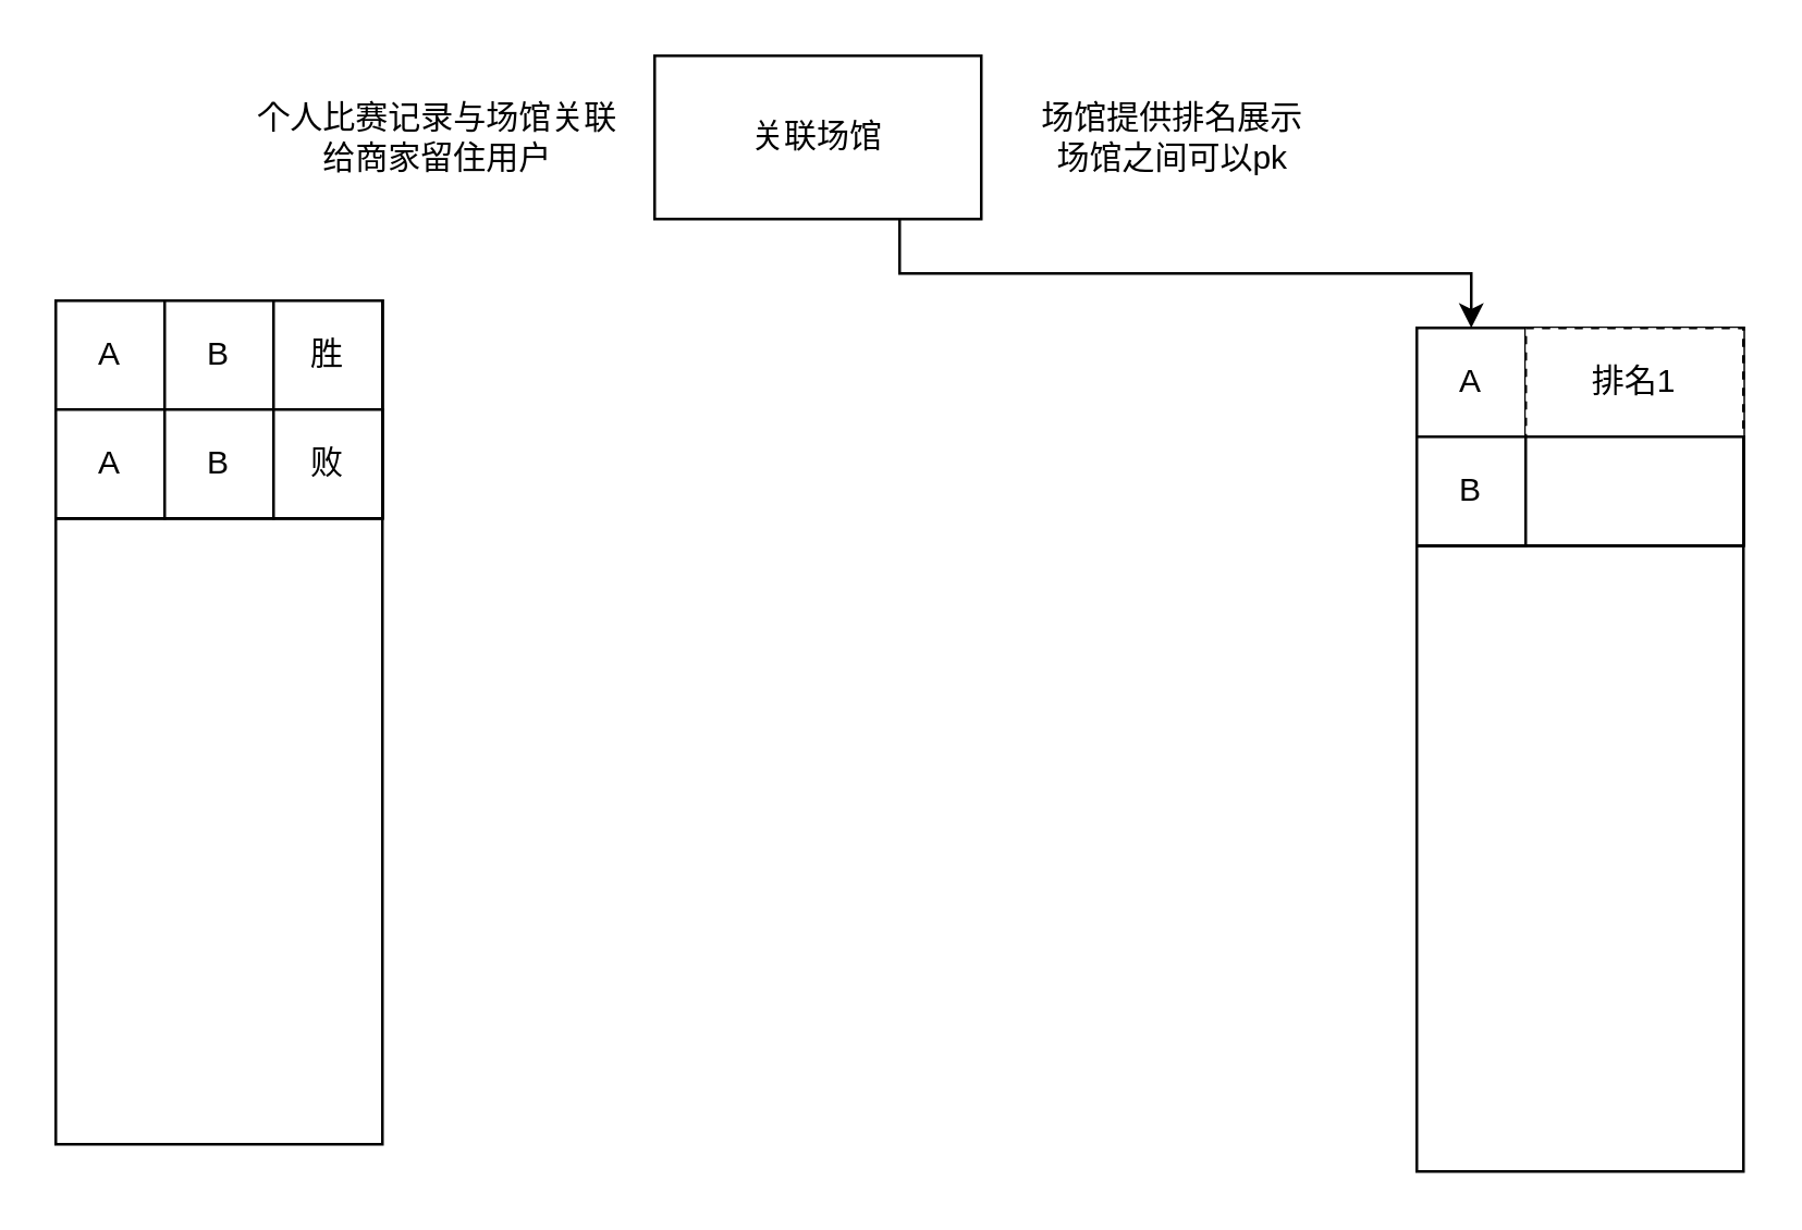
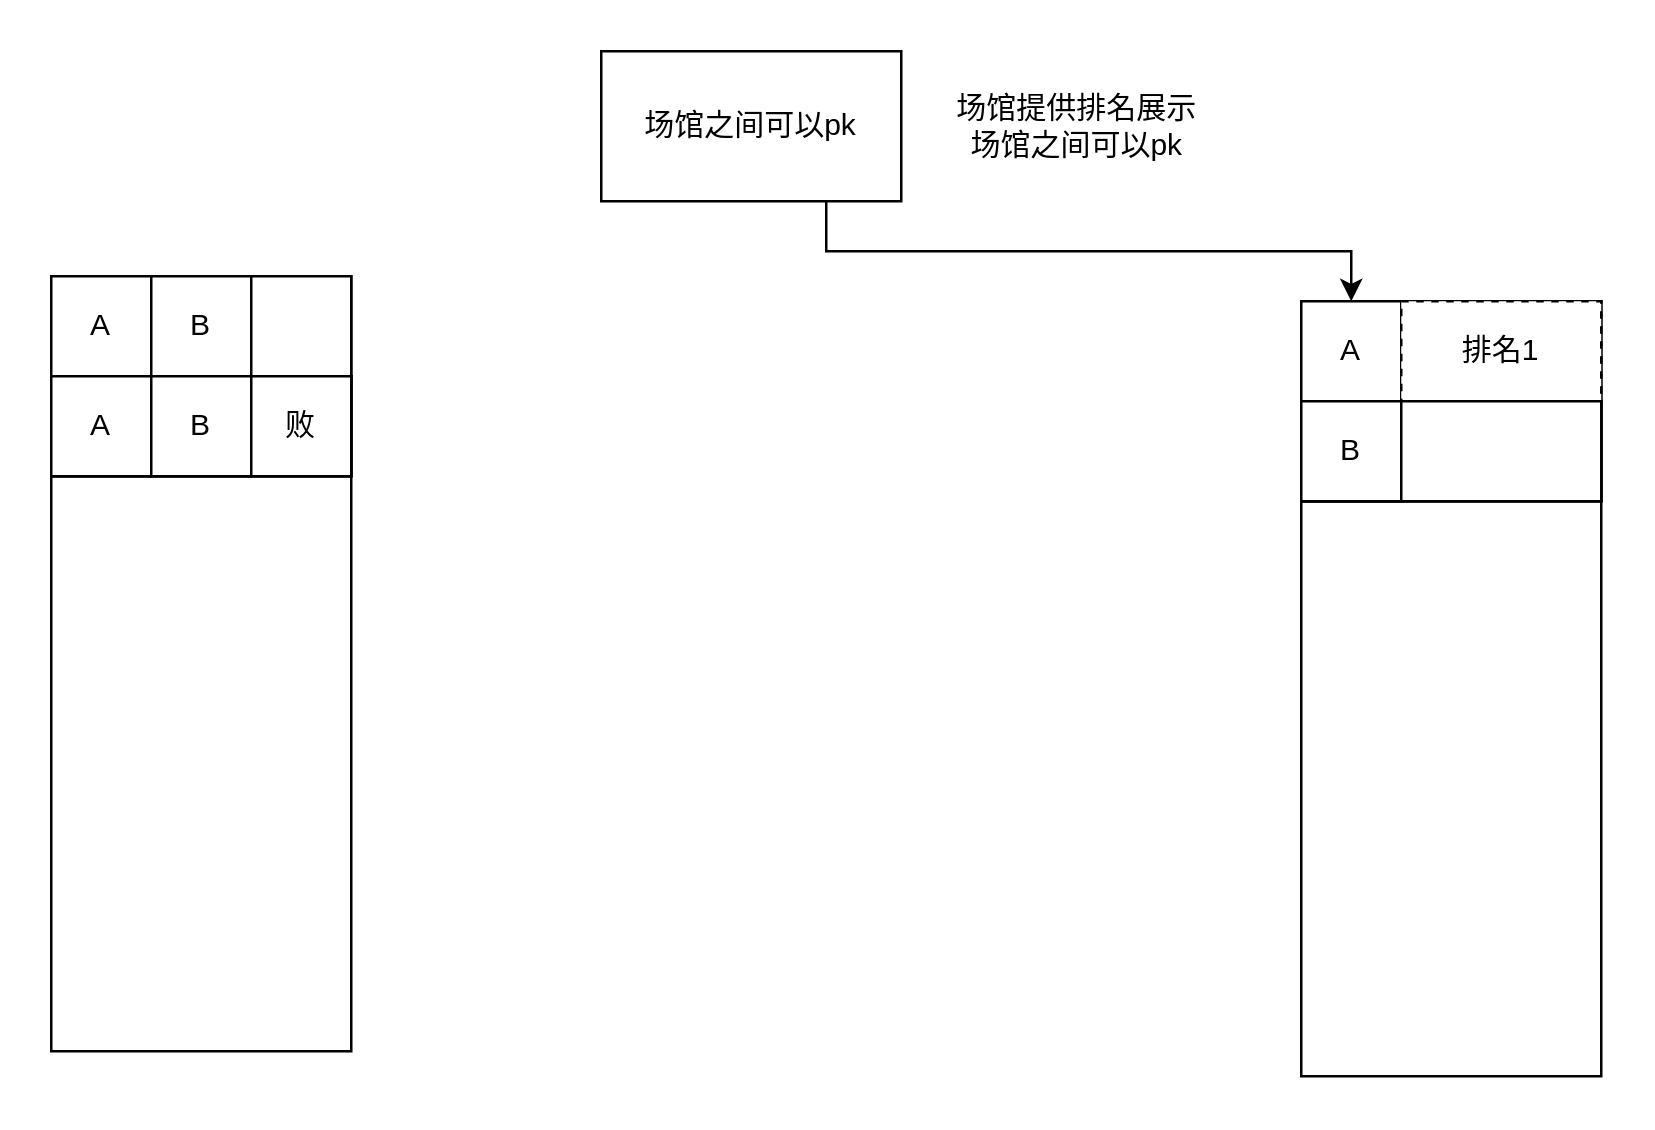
  <mxCell id="0" />
  <mxCell id="1" parent="0" />
  <mxCell id="2" value="" style="rounded=0;whiteSpace=wrap;html=1;" vertex="1" parent="1"><mxGeometry x="20" y="110" width="120" height="310" as="geometry" /></mxCell>
  <mxCell id="3" value="" style="rounded=0;whiteSpace=wrap;html=1;" vertex="1" parent="1"><mxGeometry x="20" y="110" width="120" height="40" as="geometry" /></mxCell>
  <mxCell id="4" value="" style="rounded=0;whiteSpace=wrap;html=1;" vertex="1" parent="1"><mxGeometry x="20" y="150" width="120" height="40" as="geometry" /></mxCell>
  <mxCell id="5" value="A" style="rounded=0;whiteSpace=wrap;html=1;" vertex="1" parent="1"><mxGeometry x="20" y="110" width="40" height="40" as="geometry" /></mxCell>
  <mxCell id="6" value="B" style="rounded=0;whiteSpace=wrap;html=1;" vertex="1" parent="1"><mxGeometry x="60" y="110" width="40" height="40" as="geometry" /></mxCell>
- <mxCell id="7" value="胜" style="rounded=0;whiteSpace=wrap;html=1;" vertex="1" parent="1"><mxGeometry x="100" y="110" width="40" height="40" as="geometry" /></mxCell>
  <mxCell id="8" value="" style="rounded=0;whiteSpace=wrap;html=1;" vertex="1" parent="1"><mxGeometry x="20" y="150" width="120" height="40" as="geometry" /></mxCell>
  <mxCell id="9" value="A" style="rounded=0;whiteSpace=wrap;html=1;" vertex="1" parent="1"><mxGeometry x="20" y="150" width="40" height="40" as="geometry" /></mxCell>
  <mxCell id="10" value="B" style="rounded=0;whiteSpace=wrap;html=1;" vertex="1" parent="1"><mxGeometry x="60" y="150" width="40" height="40" as="geometry" /></mxCell>
  <mxCell id="11" value="败" style="rounded=0;whiteSpace=wrap;html=1;" vertex="1" parent="1"><mxGeometry x="100" y="150" width="40" height="40" as="geometry" /></mxCell>
  <mxCell id="12" style="edgeStyle=orthogonalEdgeStyle;rounded=0;orthogonalLoop=1;jettySize=auto;html=1;exitX=0.75;exitY=1;exitDx=0;exitDy=0;" edge="1" parent="1" source="13" target="19"><mxGeometry relative="1" as="geometry" /></mxCell>
- <mxCell id="13" value="关联场馆" style="rounded=0;whiteSpace=wrap;html=1;" vertex="1" parent="1"><mxGeometry x="240" y="20" width="120" height="60" as="geometry" /></mxCell>
- <mxCell id="14" value="个人比赛记录与场馆关联&lt;div&gt;给商家留住用户&lt;/div&gt;" style="text;html=1;align=center;verticalAlign=middle;resizable=0;points=[];autosize=1;strokeColor=none;fillColor=none;" vertex="1" parent="1"><mxGeometry x="80" y="30" width="160" height="40" as="geometry" /></mxCell>
+ <mxCell id="13" value="场馆之间可以pk" style="rounded=0;whiteSpace=wrap;html=1;" vertex="1" parent="1"><mxGeometry x="240" y="20" width="120" height="60" as="geometry" /></mxCell>
  <mxCell id="15" value="" style="rounded=0;whiteSpace=wrap;html=1;" vertex="1" parent="1"><mxGeometry x="520" y="120" width="120" height="310" as="geometry" /></mxCell>
  <mxCell id="16" value="" style="rounded=0;whiteSpace=wrap;html=1;" vertex="1" parent="1"><mxGeometry x="520" y="120" width="120" height="40" as="geometry" /></mxCell>
  <mxCell id="17" value="" style="rounded=0;whiteSpace=wrap;html=1;" vertex="1" parent="1"><mxGeometry x="520" y="160" width="120" height="40" as="geometry" /></mxCell>
  <mxCell id="18" value="" style="rounded=0;whiteSpace=wrap;html=1;" vertex="1" parent="1"><mxGeometry x="520" y="160" width="120" height="40" as="geometry" /></mxCell>
  <mxCell id="19" value="A" style="rounded=0;whiteSpace=wrap;html=1;" vertex="1" parent="1"><mxGeometry x="520" y="120" width="40" height="40" as="geometry" /></mxCell>
  <mxCell id="20" value="排名1" style="rounded=0;whiteSpace=wrap;html=1;dashed=1;" vertex="1" parent="1"><mxGeometry x="560" y="120" width="80" height="40" as="geometry" /></mxCell>
  <mxCell id="21" value="" style="rounded=0;whiteSpace=wrap;html=1;" vertex="1" parent="1"><mxGeometry x="520" y="160" width="120" height="40" as="geometry" /></mxCell>
  <mxCell id="22" value="B" style="rounded=0;whiteSpace=wrap;html=1;" vertex="1" parent="1"><mxGeometry x="520" y="160" width="40" height="40" as="geometry" /></mxCell>
  <mxCell id="23" value="场馆提供排名展示&lt;div&gt;场馆之间可以pk&lt;/div&gt;" style="text;html=1;align=center;verticalAlign=middle;resizable=0;points=[];autosize=1;strokeColor=none;fillColor=none;" vertex="1" parent="1"><mxGeometry x="370" y="30" width="120" height="40" as="geometry" /></mxCell>
